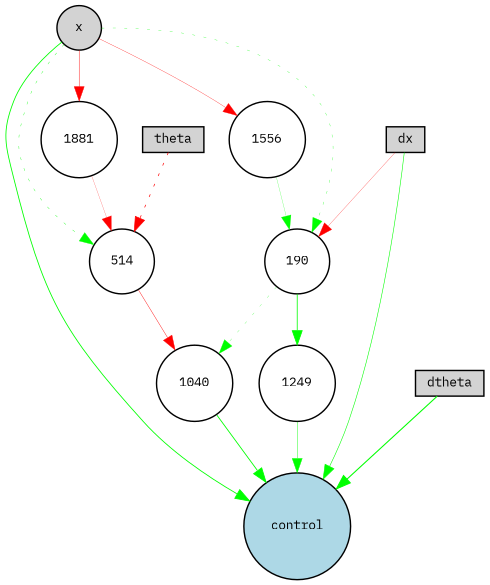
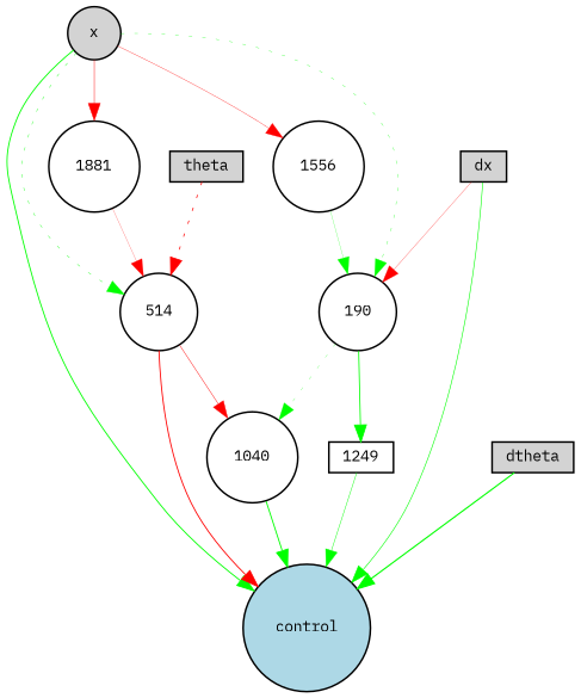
  digraph {
    fontname="IBM Plex Mono"
    node [fillcolor=white fontname="IBM Plex Mono" fontsize=9 shape=circle style=filled]
    edge [color=green fontname="IBM Plex Mono" style=solid]
    x [fillcolor=lightgray height=0.2 width=0.2]
    control [fillcolor=lightblue height=0.2 width=0.2]
    514 [height=0.2 width=0.2]
    1556 [height=0.2 width=0.2]
    1881 [height=0.2 width=0.2]
    190 [height=0.2 width=0.2]
    1040 [height=0.2 width=0.2]
-   1249 [height=0.2 width=0.2]
+   1249 [height=0.2 shape=box width=0.2]
    dx [fillcolor=lightgray height=0.2 shape=box width=0.2]
    theta [fillcolor=lightgray height=0.2 shape=box width=0.2]
    dtheta [fillcolor=lightgray height=0.2 shape=box width=0.2]
    x -> control [penwidth=0.5892650966334703]
    x -> 514 [penwidth=0.24771570041091215 style=dotted]
    x -> 1556 [color=red penwidth=0.20854651291823428]
    x -> 1881 [color=red penwidth=0.30168317697627245]
    x -> 190 [penwidth=0.20237229014335045 style=dotted]
+   514 -> control [color=red penwidth=0.5846689939075621]
    514 -> 1040 [color=red penwidth=0.2881264606417693]
    1556 -> 190 [penwidth=0.14419896484660855]
    1881 -> 514 [color=red penwidth=0.13200064875353015]
    190 -> 1040 [penwidth=0.14980563627539675 style=dotted]
    190 -> 1249 [penwidth=0.5516997696544779]
    1040 -> control [penwidth=0.6010672187243223]
    1249 -> control [penwidth=0.29645356960734137]
    dx -> control [penwidth=0.39387856074356264]
    dx -> 190 [color=red penwidth=0.1643376462042564]
    theta -> 514 [color=red penwidth=0.47952807851936474 style=dotted]
    dtheta -> control [penwidth=0.74226325087706]
  }
